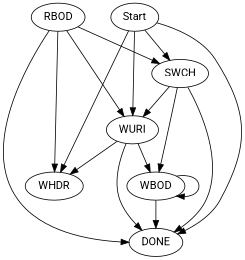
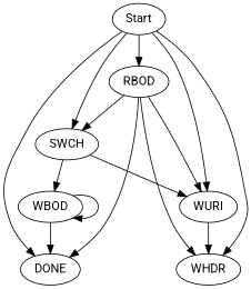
  digraph {
    fontname=Roboto
    node [fontname=Roboto]
    edge [fontname=Roboto]
    Start
    DONE
    RBOD
    WHDR
    WURI
    SWCH
    WBOD
    Start -> DONE
+   Start -> RBOD
    Start -> WHDR
    Start -> WURI
    Start -> SWCH
    RBOD -> DONE
    RBOD -> WHDR
    RBOD -> WURI
    RBOD -> SWCH
-   WURI -> DONE
    WURI -> WHDR
-   WURI -> WBOD
-   SWCH -> DONE
    SWCH -> WURI
    SWCH -> WBOD
    WBOD -> DONE
    WBOD -> WBOD
  }
